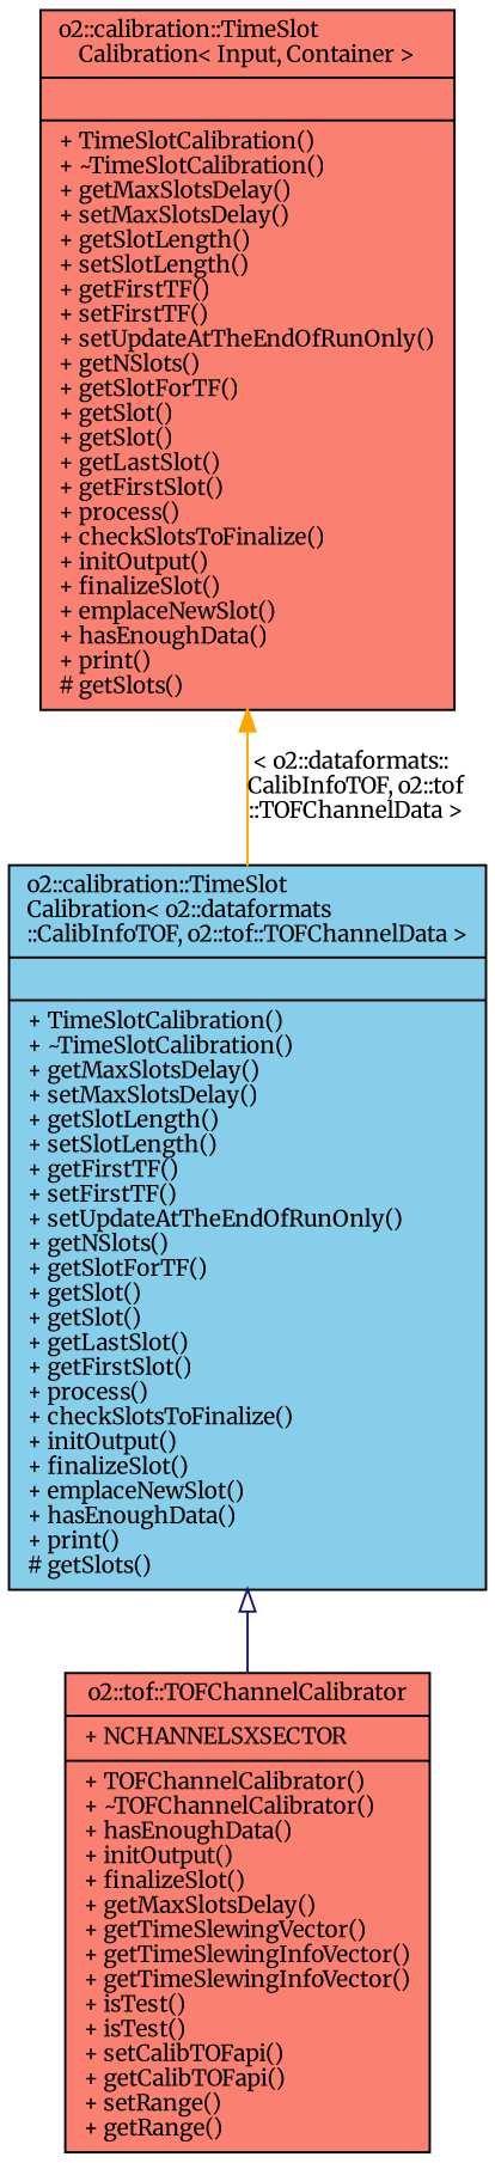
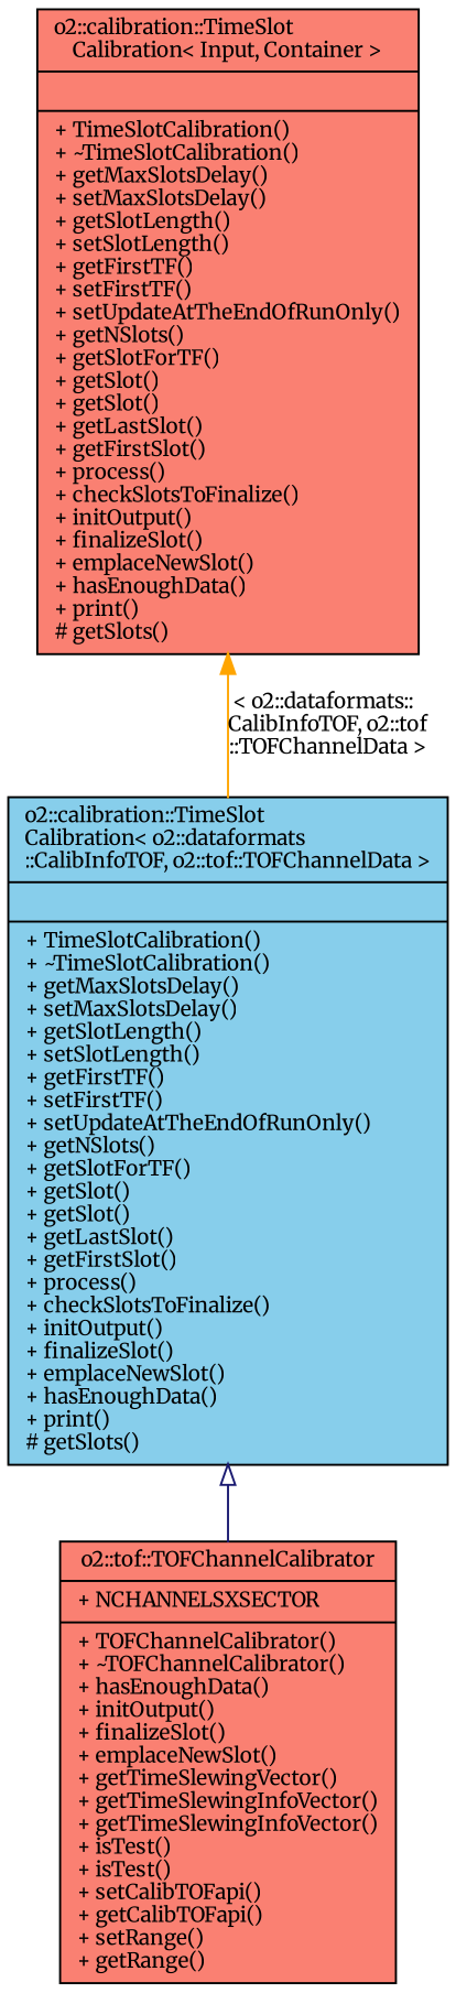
  digraph {
    fontname=Merriweather
    node [color=black fillcolor=salmon fontname=Merriweather fontsize=10 shape=record style=filled]
    edge [dir=back fontname=Merriweather fontsize=10 labelfontname=Helvetica labelfontsize=10 style=solid]
-   n1 [fontcolor=black height=0.2 label="{o2::tof::TOFChannelCalibrator\n|+ NCHANNELSXSECTOR\l|+ TOFChannelCalibrator()\l+ ~TOFChannelCalibrator()\l+ hasEnoughData()\l+ initOutput()\l+ finalizeSlot()\l+ getMaxSlotsDelay()\l+ getTimeSlewingVector()\l+ getTimeSlewingInfoVector()\l+ getTimeSlewingInfoVector()\l+ isTest()\l+ isTest()\l+ setCalibTOFapi()\l+ getCalibTOFapi()\l+ setRange()\l+ getRange()\l}" width=0.4]
+   n1 [fontcolor=black height=0.2 label="{o2::tof::TOFChannelCalibrator\n|+ NCHANNELSXSECTOR\l|+ TOFChannelCalibrator()\l+ ~TOFChannelCalibrator()\l+ hasEnoughData()\l+ initOutput()\l+ finalizeSlot()\l+ emplaceNewSlot()\l+ getTimeSlewingVector()\l+ getTimeSlewingInfoVector()\l+ getTimeSlewingInfoVector()\l+ isTest()\l+ isTest()\l+ setCalibTOFapi()\l+ getCalibTOFapi()\l+ setRange()\l+ getRange()\l}" width=0.4]
    n2 [height=0.2 label="{o2::calibration::TimeSlot\lCalibration\< o2::dataformats\l::CalibInfoTOF, o2::tof::TOFChannelData \>\n||+ TimeSlotCalibration()\l+ ~TimeSlotCalibration()\l+ getMaxSlotsDelay()\l+ setMaxSlotsDelay()\l+ getSlotLength()\l+ setSlotLength()\l+ getFirstTF()\l+ setFirstTF()\l+ setUpdateAtTheEndOfRunOnly()\l+ getNSlots()\l+ getSlotForTF()\l+ getSlot()\l+ getSlot()\l+ getLastSlot()\l+ getFirstSlot()\l+ process()\l+ checkSlotsToFinalize()\l+ initOutput()\l+ finalizeSlot()\l+ emplaceNewSlot()\l+ hasEnoughData()\l+ print()\l# getSlots()\l}" width=0.4 fillcolor=skyblue]
    n3 [height=0.2 label="{o2::calibration::TimeSlot\lCalibration\< Input, Container \>\n||+ TimeSlotCalibration()\l+ ~TimeSlotCalibration()\l+ getMaxSlotsDelay()\l+ setMaxSlotsDelay()\l+ getSlotLength()\l+ setSlotLength()\l+ getFirstTF()\l+ setFirstTF()\l+ setUpdateAtTheEndOfRunOnly()\l+ getNSlots()\l+ getSlotForTF()\l+ getSlot()\l+ getSlot()\l+ getLastSlot()\l+ getFirstSlot()\l+ process()\l+ checkSlotsToFinalize()\l+ initOutput()\l+ finalizeSlot()\l+ emplaceNewSlot()\l+ hasEnoughData()\l+ print()\l# getSlots()\l}" width=0.4]
    n2 -> n1 [arrowtail=onormal color=midnightblue]
    n3 -> n2 [color=orange label=" \< o2::dataformats::\lCalibInfoTOF, o2::tof\l::TOFChannelData \>"]
  }
